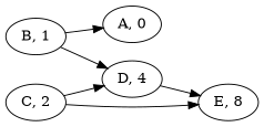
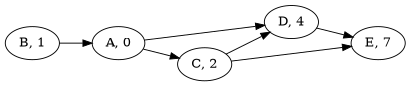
  digraph {
    rankdir=LR
    n1 [label="A, 0"]
    n2 [label="C, 2"]
    n3 [label="B, 1"]
    n4 [label="D, 4"]
-   n5 [label="E, 8"]
+   n5 [label="E, 7"]
+   n1 -> n2
    n2 -> n4
    n2 -> n5
    n3 -> n1
-   n3 -> n4
+   n1 -> n4
    n4 -> n5
  }
